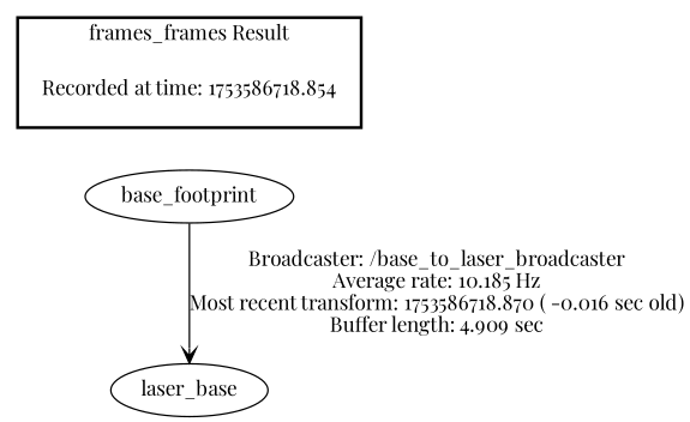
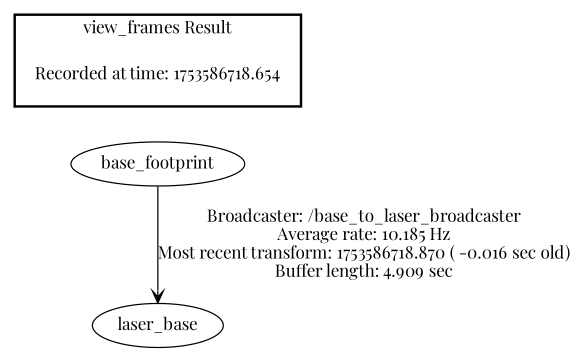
  digraph {
    fontname="Playfair Display"
    node [fontname="Playfair Display"]
    edge [fontname="Playfair Display"]
-   "Recorded at time: 1753586718.854" [shape=plaintext]
+   "Recorded at time: 1753586718.854" [shape=plaintext label="Recorded at time: 1753586718.654"]
    base_footprint
    n3 [label=laser_base]
    subgraph cluster_1 {
      color=black
-     label="frames_frames Result"
+     label="view_frames Result"
      style=bold
      "Recorded at time: 1753586718.854"
    }
    "Recorded at time: 1753586718.854" -> base_footprint [style=invis]
    base_footprint -> n3 [arrowhead=vee label="Broadcaster: /base_to_laser_broadcaster\nAverage rate: 10.185 Hz\nMost recent transform: 1753586718.870 ( -0.016 sec old)\nBuffer length: 4.909 sec\n"]
  }
